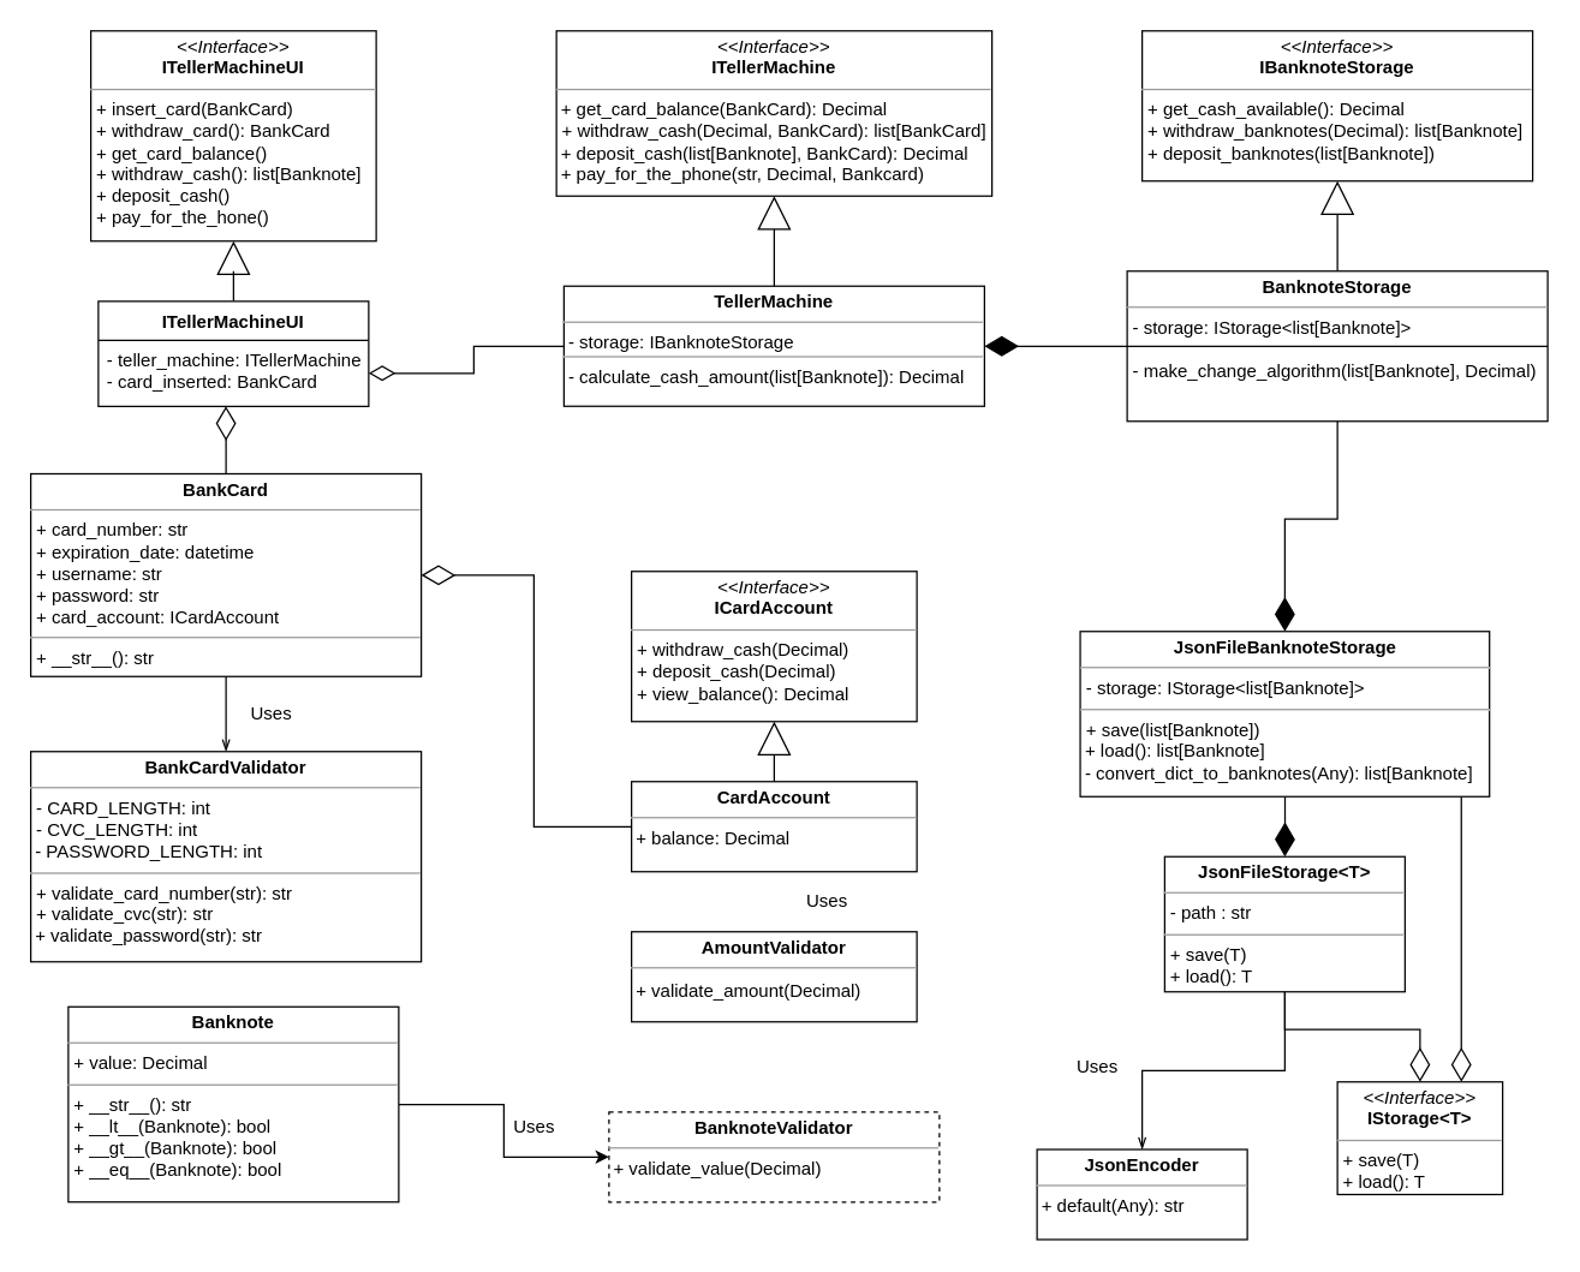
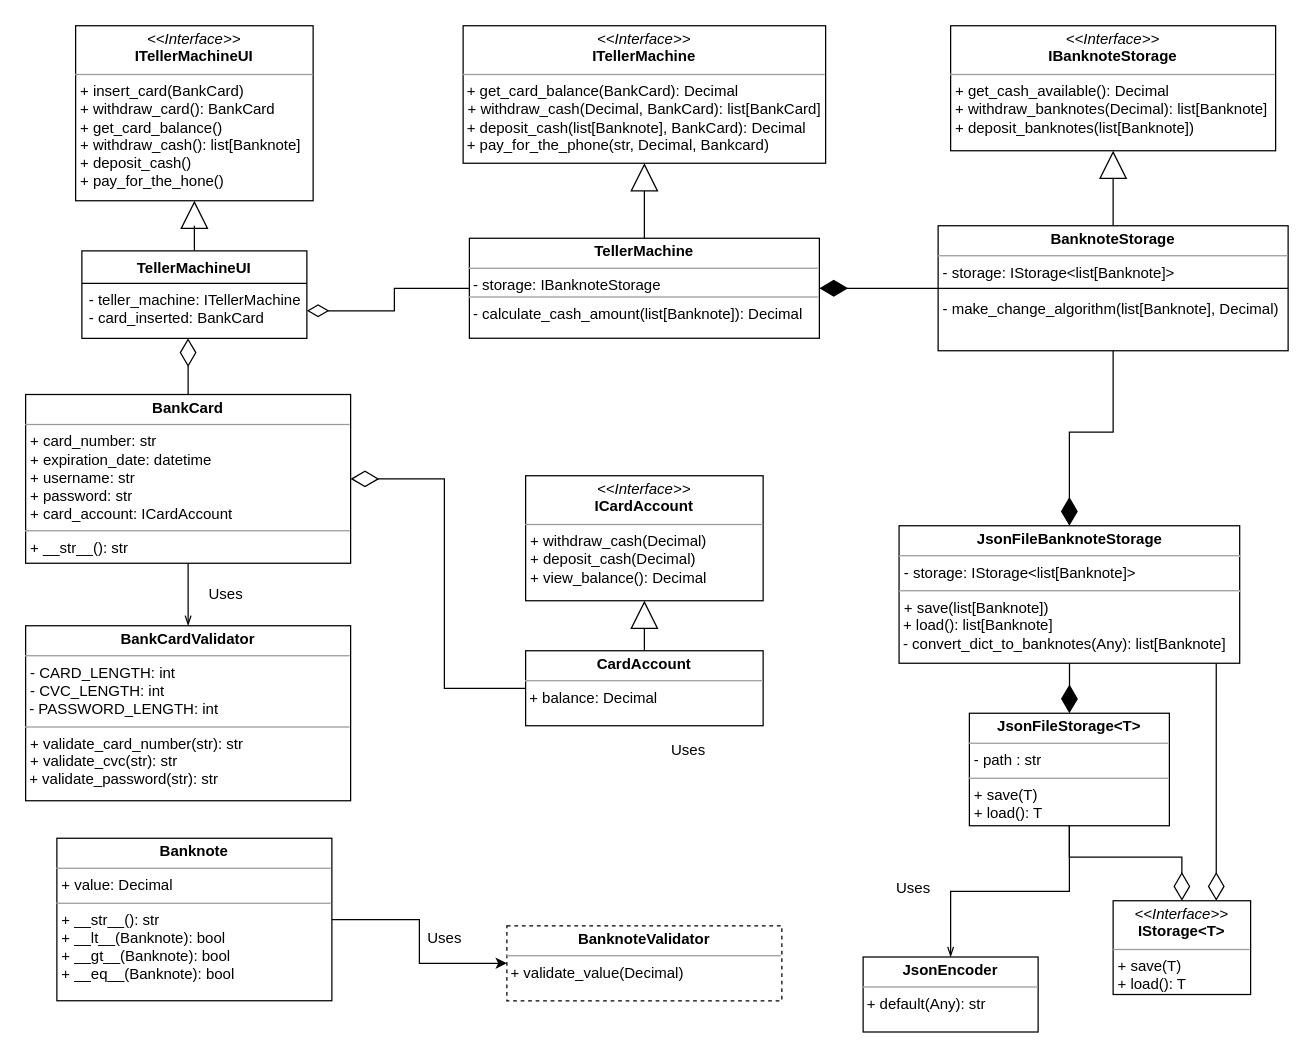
  <mxCell id="0" />
  <mxCell id="1" parent="0" />
  <mxCell id="2" value="&lt;p style=&quot;margin: 0px ; margin-top: 4px ; text-align: center&quot;&gt;&lt;i&gt;&amp;lt;&amp;lt;Interface&amp;gt;&amp;gt;&lt;/i&gt;&lt;br&gt;&lt;b&gt;&lt;span style=&quot;background-color: transparent&quot;&gt;ITellerMachineUI&lt;/span&gt;&lt;/b&gt;&lt;/p&gt;&lt;hr size=&quot;1&quot;&gt;&lt;p style=&quot;margin: 0px ; margin-left: 4px&quot;&gt;+ insert_card(BankCard) &lt;br&gt;+ withdraw_card(): BankCard&lt;/p&gt;&lt;p style=&quot;margin: 0px ; margin-left: 4px&quot;&gt;+ get_card_balance()&lt;/p&gt;&lt;p style=&quot;margin: 0px ; margin-left: 4px&quot;&gt;+ withdraw_cash(): list[Banknote]&lt;/p&gt;&lt;p style=&quot;margin: 0px ; margin-left: 4px&quot;&gt;+ deposit_cash()&lt;/p&gt;&lt;p style=&quot;margin: 0px ; margin-left: 4px&quot;&gt;+ pay_for_the_hone()&lt;br&gt;&lt;/p&gt;" style="verticalAlign=top;align=left;overflow=fill;fontSize=12;fontFamily=Helvetica;html=1;labelBackgroundColor=none;fontColor=#000000;" parent="1" vertex="1"><mxGeometry x="60" y="20" width="190" height="140" as="geometry" /></mxCell>
  <mxCell id="3" style="edgeStyle=orthogonalEdgeStyle;rounded=0;orthogonalLoop=1;jettySize=auto;html=1;entryX=0.5;entryY=1;entryDx=0;entryDy=0;fontColor=#000000;endArrow=block;endFill=0;endSize=20;" parent="1" source="4" target="2" edge="1"><mxGeometry relative="1" as="geometry" /></mxCell>
- <mxCell id="4" value="ITellerMachineUI" style="swimlane;fontStyle=1;align=center;verticalAlign=top;childLayout=stackLayout;horizontal=1;startSize=26;horizontalStack=0;resizeParent=1;resizeParentMax=0;resizeLast=0;collapsible=1;marginBottom=0;labelBackgroundColor=none;fontColor=#000000;" parent="1" vertex="1"><mxGeometry x="65" y="200" width="180" height="70" as="geometry" /></mxCell>
+ <mxCell id="4" value="TellerMachineUI" style="swimlane;fontStyle=1;align=center;verticalAlign=top;childLayout=stackLayout;horizontal=1;startSize=26;horizontalStack=0;resizeParent=1;resizeParentMax=0;resizeLast=0;collapsible=1;marginBottom=0;labelBackgroundColor=none;fontColor=#000000;" parent="1" vertex="1"><mxGeometry x="65" y="200" width="180" height="70" as="geometry" /></mxCell>
  <mxCell id="5" value="- teller_machine: ITellerMachine&#10;- card_inserted: BankCard&#10;" style="text;strokeColor=none;fillColor=none;align=left;verticalAlign=top;spacingLeft=4;spacingRight=4;overflow=hidden;rotatable=0;points=[[0,0.5],[1,0.5]];portConstraint=eastwest;labelBackgroundColor=none;fontColor=#000000;" parent="4" vertex="1"><mxGeometry y="26" width="180" height="44" as="geometry" /></mxCell>
  <mxCell id="6" value="&lt;p style=&quot;margin: 0px ; margin-top: 4px ; text-align: center&quot;&gt;&lt;i&gt;&amp;lt;&amp;lt;Interface&amp;gt;&amp;gt;&lt;/i&gt;&lt;br&gt;&lt;b&gt;ITellerMachine&lt;/b&gt;&lt;/p&gt;&lt;hr size=&quot;1&quot;&gt;&amp;nbsp;+ get_card_balance(BankCard): Decimal&lt;br&gt;&lt;p style=&quot;margin: 0px ; margin-left: 4px&quot;&gt;+ withdraw_cash(Decimal, BankCard): list[BankCard]&lt;/p&gt;&lt;div&gt;&amp;nbsp;+ deposit_cash(list[Banknote], BankCard): Decimal&lt;/div&gt;&lt;div&gt;&amp;nbsp;+ pay_for_the_phone(str, Decimal, Bankcard)&lt;br&gt;&lt;/div&gt;" style="verticalAlign=top;align=left;overflow=fill;fontSize=12;fontFamily=Helvetica;html=1;labelBackgroundColor=none;fontColor=#000000;" parent="1" vertex="1"><mxGeometry x="370" y="20" width="290" height="110" as="geometry" /></mxCell>
  <mxCell id="7" style="edgeStyle=orthogonalEdgeStyle;rounded=0;orthogonalLoop=1;jettySize=auto;html=1;entryX=1;entryY=0.5;entryDx=0;entryDy=0;fontColor=#000000;endArrow=diamondThin;endFill=0;endSize=15;" parent="1" source="9" target="5" edge="1"><mxGeometry relative="1" as="geometry" /></mxCell>
  <mxCell id="8" style="edgeStyle=orthogonalEdgeStyle;rounded=0;orthogonalLoop=1;jettySize=auto;html=1;entryX=0.5;entryY=1;entryDx=0;entryDy=0;fontColor=#000000;endArrow=block;endFill=0;endSize=20;" parent="1" source="9" target="6" edge="1"><mxGeometry relative="1" as="geometry" /></mxCell>
  <mxCell id="9" value="&lt;p style=&quot;margin: 0px ; margin-top: 4px ; text-align: center&quot;&gt;&lt;b&gt;TellerMachine&lt;/b&gt;&lt;/p&gt;&lt;hr size=&quot;1&quot;&gt;&lt;div style=&quot;height: 2px&quot;&gt;&amp;nbsp;- storage: IBanknoteStorage&lt;br&gt;&lt;/div&gt;&lt;div style=&quot;height: 2px&quot;&gt;&lt;br&gt;&lt;/div&gt;&lt;div style=&quot;height: 2px&quot;&gt;&lt;br&gt;&lt;/div&gt;&lt;div style=&quot;height: 2px&quot;&gt;&lt;br&gt;&lt;/div&gt;&lt;div style=&quot;height: 2px&quot;&gt;&lt;br&gt;&lt;/div&gt;&lt;hr size=&quot;1&quot;&gt;&lt;div style=&quot;height: 2px&quot;&gt;&amp;nbsp;- calculate_cash_amount(list[Banknote]): Decimal&lt;br&gt;&lt;/div&gt;" style="verticalAlign=top;align=left;overflow=fill;fontSize=12;fontFamily=Helvetica;html=1;labelBackgroundColor=none;fontColor=#000000;" parent="1" vertex="1"><mxGeometry x="375" y="190" width="280" height="80" as="geometry" /></mxCell>
  <mxCell id="10" value="&lt;p style=&quot;margin: 0px ; margin-top: 4px ; text-align: center&quot;&gt;&lt;i&gt;&amp;lt;&amp;lt;Interface&amp;gt;&amp;gt;&lt;/i&gt;&lt;br&gt;&lt;b&gt;IBanknoteStorage&lt;/b&gt;&lt;/p&gt;&lt;hr size=&quot;1&quot;&gt;&lt;p style=&quot;margin: 0px ; margin-left: 4px&quot;&gt;+ get_cash_available(): Decimal&lt;br&gt;+ withdraw_banknotes(Decimal): list[Banknote]&lt;/p&gt;&lt;p style=&quot;margin: 0px ; margin-left: 4px&quot;&gt;+ deposit_banknotes(list[Banknote])&lt;br&gt;&lt;/p&gt;" style="verticalAlign=top;align=left;overflow=fill;fontSize=12;fontFamily=Helvetica;html=1;labelBackgroundColor=none;fontColor=#000000;" parent="1" vertex="1"><mxGeometry x="760" y="20" width="260" height="100" as="geometry" /></mxCell>
  <mxCell id="11" style="edgeStyle=orthogonalEdgeStyle;rounded=0;orthogonalLoop=1;jettySize=auto;html=1;entryX=1;entryY=0.5;entryDx=0;entryDy=0;fontColor=#000000;endArrow=diamondThin;endFill=1;endSize=20;" parent="1" source="14" target="9" edge="1"><mxGeometry relative="1" as="geometry" /></mxCell>
  <mxCell id="12" style="edgeStyle=orthogonalEdgeStyle;rounded=0;orthogonalLoop=1;jettySize=auto;html=1;entryX=0.5;entryY=1;entryDx=0;entryDy=0;fontColor=#000000;endArrow=block;endFill=0;endSize=20;" parent="1" source="14" target="10" edge="1"><mxGeometry relative="1" as="geometry" /></mxCell>
  <mxCell id="13" style="edgeStyle=orthogonalEdgeStyle;rounded=0;orthogonalLoop=1;jettySize=auto;html=1;entryX=0.5;entryY=0;entryDx=0;entryDy=0;fontColor=#000000;endArrow=diamondThin;endFill=1;endSize=20;strokeWidth=1;" edge="1" parent="1" source="14" target="34"><mxGeometry relative="1" as="geometry" /></mxCell>
  <mxCell id="14" value="&lt;p style=&quot;margin: 0px ; margin-top: 4px ; text-align: center&quot;&gt;&lt;b&gt;BanknoteStorage&lt;/b&gt;&lt;/p&gt;&lt;hr size=&quot;1&quot;&gt;&lt;p style=&quot;margin: 0px ; margin-left: 4px&quot;&gt;- storage: IStorage&amp;lt;list[Banknote]&amp;gt;&lt;/p&gt;&lt;p style=&quot;margin: 0px ; margin-left: 4px&quot;&gt;&lt;br&gt;&lt;/p&gt;&lt;p style=&quot;margin: 0px ; margin-left: 4px&quot;&gt;- make_change_algorithm(list[Banknote], Decimal)&lt;br&gt;&lt;/p&gt;" style="verticalAlign=top;align=left;overflow=fill;fontSize=12;fontFamily=Helvetica;html=1;labelBackgroundColor=none;fontColor=#000000;" parent="1" vertex="1"><mxGeometry x="750" y="180" width="280" height="100" as="geometry" /></mxCell>
  <mxCell id="15" value="&lt;p style=&quot;margin: 0px ; margin-top: 4px ; text-align: center&quot;&gt;&lt;i&gt;&amp;lt;&amp;lt;Interface&amp;gt;&amp;gt;&lt;/i&gt;&lt;br&gt;&lt;b&gt;ICardAccount&lt;/b&gt;&lt;/p&gt;&lt;hr size=&quot;1&quot;&gt;&lt;p style=&quot;margin: 0px ; margin-left: 4px&quot;&gt;+ withdraw_cash(Decimal)&lt;br&gt;+ deposit_cash(Decimal)&lt;/p&gt;&lt;p style=&quot;margin: 0px ; margin-left: 4px&quot;&gt;+ view_balance(): Decimal&lt;br&gt;&lt;/p&gt;" style="verticalAlign=top;align=left;overflow=fill;fontSize=12;fontFamily=Helvetica;html=1;labelBackgroundColor=none;fontColor=#000000;" parent="1" vertex="1"><mxGeometry x="420" y="380" width="190" height="100" as="geometry" /></mxCell>
  <mxCell id="16" style="edgeStyle=orthogonalEdgeStyle;rounded=0;orthogonalLoop=1;jettySize=auto;html=1;exitX=0.5;exitY=0;exitDx=0;exitDy=0;entryX=0.5;entryY=1;entryDx=0;entryDy=0;fontColor=#000000;endArrow=block;endFill=0;endSize=20;" parent="1" source="18" target="15" edge="1"><mxGeometry relative="1" as="geometry" /></mxCell>
  <mxCell id="17" style="edgeStyle=orthogonalEdgeStyle;rounded=0;orthogonalLoop=1;jettySize=auto;html=1;entryX=1;entryY=0.5;entryDx=0;entryDy=0;fontColor=#000000;endArrow=diamondThin;endFill=0;endSize=20;" parent="1" source="18" target="21" edge="1"><mxGeometry relative="1" as="geometry" /></mxCell>
  <mxCell id="18" value="&lt;p style=&quot;margin: 0px ; margin-top: 4px ; text-align: center&quot;&gt;&lt;b&gt;CardAccount&lt;/b&gt;&lt;/p&gt;&lt;hr size=&quot;1&quot;&gt;&lt;div style=&quot;height: 2px&quot;&gt;&amp;nbsp;+ balance: Decimal&lt;br&gt;&lt;/div&gt;" style="verticalAlign=top;align=left;overflow=fill;fontSize=12;fontFamily=Helvetica;html=1;labelBackgroundColor=none;fontColor=#000000;" parent="1" vertex="1"><mxGeometry x="420" y="520" width="190" height="60" as="geometry" /></mxCell>
  <mxCell id="19" style="edgeStyle=orthogonalEdgeStyle;rounded=0;orthogonalLoop=1;jettySize=auto;html=1;entryX=0.472;entryY=1;entryDx=0;entryDy=0;entryPerimeter=0;fontColor=#000000;endArrow=diamondThin;endFill=0;endSize=20;" parent="1" source="21" target="5" edge="1"><mxGeometry relative="1" as="geometry" /></mxCell>
  <mxCell id="20" style="edgeStyle=orthogonalEdgeStyle;rounded=0;orthogonalLoop=1;jettySize=auto;html=1;entryX=0.5;entryY=0;entryDx=0;entryDy=0;fontColor=#000000;endArrow=openThin;endFill=0;endSize=6;strokeWidth=1;" edge="1" parent="1" source="21" target="38"><mxGeometry relative="1" as="geometry" /></mxCell>
  <mxCell id="21" value="&lt;p style=&quot;margin: 0px ; margin-top: 4px ; text-align: center&quot;&gt;&lt;b&gt;BankCard&lt;/b&gt;&lt;br&gt;&lt;/p&gt;&lt;hr size=&quot;1&quot;&gt;&lt;p style=&quot;margin: 0px ; margin-left: 4px&quot;&gt;+ card_number: str&lt;/p&gt;&lt;p style=&quot;margin: 0px ; margin-left: 4px&quot;&gt;+ expiration_date: datetime&lt;/p&gt;&lt;p style=&quot;margin: 0px ; margin-left: 4px&quot;&gt;+ username: str&lt;/p&gt;&lt;p style=&quot;margin: 0px ; margin-left: 4px&quot;&gt;+ password: str&lt;/p&gt;&lt;p style=&quot;margin: 0px ; margin-left: 4px&quot;&gt;+ card_account: ICardAccount&lt;/p&gt;&lt;hr size=&quot;1&quot;&gt;&lt;p style=&quot;margin: 0px ; margin-left: 4px&quot;&gt;+ __str__(): str&lt;/p&gt;" style="verticalAlign=top;align=left;overflow=fill;fontSize=12;fontFamily=Helvetica;html=1;labelBackgroundColor=none;fontColor=#000000;" parent="1" vertex="1"><mxGeometry x="20" y="315" width="260" height="135" as="geometry" /></mxCell>
  <mxCell id="22" style="edgeStyle=orthogonalEdgeStyle;rounded=0;orthogonalLoop=1;jettySize=auto;html=1;entryX=0;entryY=0.5;entryDx=0;entryDy=0;fontColor=#000000;" edge="1" parent="1" source="23" target="24"><mxGeometry relative="1" as="geometry" /></mxCell>
  <mxCell id="23" value="&lt;p style=&quot;margin: 0px ; margin-top: 4px ; text-align: center&quot;&gt;&lt;b&gt;Banknote&lt;/b&gt;&lt;/p&gt;&lt;hr size=&quot;1&quot;&gt;&lt;p style=&quot;margin: 0px ; margin-left: 4px&quot;&gt;+ value: Decimal&lt;br&gt;&lt;/p&gt;&lt;hr size=&quot;1&quot;&gt;&lt;p style=&quot;margin: 0px ; margin-left: 4px&quot;&gt;+ __str__(): str&lt;/p&gt;&lt;p style=&quot;margin: 0px ; margin-left: 4px&quot;&gt;+ __lt__(Banknote): bool&lt;/p&gt;&lt;p style=&quot;margin: 0px ; margin-left: 4px&quot;&gt;+ __gt__(Banknote): bool&lt;/p&gt;&lt;p style=&quot;margin: 0px ; margin-left: 4px&quot;&gt;+ __eq__(Banknote): bool&lt;br&gt;&lt;/p&gt;" style="verticalAlign=top;align=left;overflow=fill;fontSize=12;fontFamily=Helvetica;html=1;labelBackgroundColor=none;fontColor=#000000;" parent="1" vertex="1"><mxGeometry x="45" y="670" width="220" height="130" as="geometry" /></mxCell>
  <mxCell id="24" value="&lt;p style=&quot;margin: 0px ; margin-top: 4px ; text-align: center&quot;&gt;&lt;b&gt;BanknoteValidator&lt;/b&gt;&lt;br&gt;&lt;/p&gt;&lt;hr size=&quot;1&quot;&gt;&lt;div style=&quot;height: 2px&quot;&gt;&amp;nbsp;+ validate_value(Decimal)&lt;br&gt;&lt;/div&gt;" style="verticalAlign=top;align=left;overflow=fill;fontSize=12;fontFamily=Helvetica;html=1;dashed=1;" vertex="1" parent="1"><mxGeometry x="405" y="740" width="220" height="60" as="geometry" /></mxCell>
  <mxCell id="25" value="&lt;div&gt;Uses&lt;/div&gt;" style="text;html=1;align=center;verticalAlign=middle;resizable=0;points=[];autosize=1;strokeColor=none;fillColor=none;fontColor=#000000;" vertex="1" parent="1"><mxGeometry x="335" y="740" width="40" height="20" as="geometry" /></mxCell>
  <mxCell id="26" value="&lt;p style=&quot;margin: 0px ; margin-top: 4px ; text-align: center&quot;&gt;&lt;i&gt;&amp;lt;&amp;lt;Interface&amp;gt;&amp;gt;&lt;/i&gt;&lt;br&gt;&lt;b&gt;IStorage&amp;lt;T&amp;gt;&lt;/b&gt;&lt;/p&gt;&lt;hr size=&quot;1&quot;&gt;&lt;p style=&quot;margin: 0px ; margin-left: 4px&quot;&gt;+ save(T)&lt;br&gt;+ load(): T&lt;br&gt;&lt;/p&gt;" style="verticalAlign=top;align=left;overflow=fill;fontSize=12;fontFamily=Helvetica;html=1;labelBackgroundColor=none;fontColor=#000000;" vertex="1" parent="1"><mxGeometry x="890" y="720" width="110" height="75" as="geometry" /></mxCell>
  <mxCell id="27" style="edgeStyle=orthogonalEdgeStyle;rounded=0;orthogonalLoop=1;jettySize=auto;html=1;entryX=0.5;entryY=0;entryDx=0;entryDy=0;fontColor=#000000;endArrow=diamondThin;endFill=0;endSize=20;" edge="1" parent="1" source="29" target="26"><mxGeometry relative="1" as="geometry" /></mxCell>
  <mxCell id="28" style="edgeStyle=orthogonalEdgeStyle;rounded=0;orthogonalLoop=1;jettySize=auto;html=1;fontColor=#000000;endArrow=openThin;endFill=0;endSize=6;strokeWidth=1;" edge="1" parent="1" source="29" target="30"><mxGeometry relative="1" as="geometry" /></mxCell>
  <mxCell id="29" value="&lt;p style=&quot;margin: 0px ; margin-top: 4px ; text-align: center&quot;&gt;&lt;b&gt;JsonFileStorage&amp;lt;T&amp;gt;&lt;/b&gt;&lt;br&gt;&lt;/p&gt;&lt;hr size=&quot;1&quot;&gt;&lt;p style=&quot;margin: 0px ; margin-left: 4px&quot;&gt;- path : str&lt;br&gt;&lt;/p&gt;&lt;hr size=&quot;1&quot;&gt;&lt;p style=&quot;margin: 0px ; margin-left: 4px&quot;&gt;+ save(T)&lt;/p&gt;&lt;p style=&quot;margin: 0px ; margin-left: 4px&quot;&gt;+ load(): T&lt;br&gt;&lt;/p&gt;" style="verticalAlign=top;align=left;overflow=fill;fontSize=12;fontFamily=Helvetica;html=1;labelBackgroundColor=none;fontColor=#000000;" vertex="1" parent="1"><mxGeometry x="775" y="570" width="160" height="90" as="geometry" /></mxCell>
  <mxCell id="30" value="&lt;p style=&quot;margin: 0px ; margin-top: 4px ; text-align: center&quot;&gt;&lt;b&gt;JsonEncoder&lt;/b&gt;&lt;/p&gt;&lt;hr size=&quot;1&quot;&gt;&lt;div style=&quot;height: 2px&quot;&gt;&amp;nbsp;+ default(Any): str&lt;br&gt;&lt;/div&gt;" style="verticalAlign=top;align=left;overflow=fill;fontSize=12;fontFamily=Helvetica;html=1;labelBackgroundColor=none;fontColor=#000000;" vertex="1" parent="1"><mxGeometry x="690" y="765" width="140" height="60" as="geometry" /></mxCell>
  <mxCell id="31" value="Uses" style="text;html=1;align=center;verticalAlign=middle;resizable=0;points=[];autosize=1;strokeColor=none;fillColor=none;fontColor=#000000;" vertex="1" parent="1"><mxGeometry x="710" y="700" width="40" height="20" as="geometry" /></mxCell>
  <mxCell id="32" style="edgeStyle=orthogonalEdgeStyle;rounded=0;orthogonalLoop=1;jettySize=auto;html=1;fontColor=#000000;endArrow=diamondThin;endFill=1;endSize=20;strokeWidth=1;" edge="1" parent="1" source="34" target="29"><mxGeometry relative="1" as="geometry" /></mxCell>
  <mxCell id="33" style="edgeStyle=orthogonalEdgeStyle;rounded=0;orthogonalLoop=1;jettySize=auto;html=1;entryX=0.75;entryY=0;entryDx=0;entryDy=0;fontColor=#000000;endArrow=diamondThin;endFill=0;endSize=20;strokeWidth=1;" edge="1" parent="1" source="34" target="26"><mxGeometry relative="1" as="geometry"><Array as="points"><mxPoint x="973" y="495" /></Array></mxGeometry></mxCell>
  <mxCell id="34" value="&lt;p style=&quot;margin: 0px ; margin-top: 4px ; text-align: center&quot;&gt;&lt;b&gt;JsonFileBanknoteStorage&lt;/b&gt;&lt;/p&gt;&lt;hr size=&quot;1&quot;&gt;&lt;p style=&quot;margin: 0px ; margin-left: 4px&quot;&gt;- storage: IStorage&amp;lt;list[Banknote]&amp;gt; &lt;br&gt;&lt;/p&gt;&lt;hr size=&quot;1&quot;&gt;&lt;p style=&quot;margin: 0px ; margin-left: 4px&quot;&gt;+ save(list[Banknote])&lt;/p&gt;&lt;div&gt;&amp;nbsp;+ load(): list[Banknote]&lt;/div&gt;&lt;div&gt;&amp;nbsp;- convert_dict_to_banknotes(Any): list[Banknote]&lt;/div&gt;" style="verticalAlign=top;align=left;overflow=fill;fontSize=12;fontFamily=Helvetica;html=1;labelBackgroundColor=none;fontColor=#000000;" vertex="1" parent="1"><mxGeometry x="718.75" y="420" width="272.5" height="110" as="geometry" /></mxCell>
  <mxCell id="35" value="" style="line;strokeWidth=1;fillColor=none;align=left;verticalAlign=middle;spacingTop=-1;spacingLeft=3;spacingRight=3;rotatable=0;labelPosition=right;points=[];portConstraint=eastwest;labelBackgroundColor=none;fontColor=#000000;" vertex="1" parent="1"><mxGeometry x="750" y="226" width="280" height="8" as="geometry" /></mxCell>
- <mxCell id="36" value="&lt;p style=&quot;margin: 0px ; margin-top: 4px ; text-align: center&quot;&gt;&lt;b&gt;AmountValidator&lt;/b&gt;&lt;/p&gt;&lt;hr size=&quot;1&quot;&gt;&lt;div style=&quot;height: 2px&quot;&gt;&lt;/div&gt;&amp;nbsp;+ validate_amount(Decimal)" style="verticalAlign=top;align=left;overflow=fill;fontSize=12;fontFamily=Helvetica;html=1;labelBackgroundColor=none;fontColor=#000000;" vertex="1" parent="1"><mxGeometry x="420" y="620" width="190" height="60" as="geometry" /></mxCell>
  <mxCell id="37" value="&lt;div&gt;Uses&lt;/div&gt;" style="text;html=1;align=center;verticalAlign=middle;resizable=0;points=[];autosize=1;strokeColor=none;fillColor=none;fontColor=#000000;" vertex="1" parent="1"><mxGeometry x="530" y="590" width="40" height="20" as="geometry" /></mxCell>
  <mxCell id="38" value="&lt;p style=&quot;margin: 0px ; margin-top: 4px ; text-align: center&quot;&gt;&lt;b&gt;BankCardValidator&lt;/b&gt;&lt;/p&gt;&lt;hr size=&quot;1&quot;&gt;&lt;p style=&quot;margin: 0px ; margin-left: 4px&quot;&gt;- CARD_LENGTH: int&lt;/p&gt;&lt;p style=&quot;margin: 0px ; margin-left: 4px&quot;&gt;- CVC_LENGTH: int&lt;/p&gt;&amp;nbsp;- PASSWORD_LENGTH: int&lt;hr size=&quot;1&quot;&gt;&lt;p style=&quot;margin: 0px ; margin-left: 4px&quot;&gt;+ validate_card_number(str): str&lt;/p&gt;&lt;p style=&quot;margin: 0px ; margin-left: 4px&quot;&gt;+ validate_cvc(str): str&lt;/p&gt;&amp;nbsp;+ validate_password(str): str " style="verticalAlign=top;align=left;overflow=fill;fontSize=12;fontFamily=Helvetica;html=1;labelBackgroundColor=none;fontColor=#000000;" vertex="1" parent="1"><mxGeometry x="20" y="500" width="260" height="140" as="geometry" /></mxCell>
  <mxCell id="39" value="&lt;div&gt;Uses&lt;/div&gt;" style="text;html=1;align=center;verticalAlign=middle;resizable=0;points=[];autosize=1;strokeColor=none;fillColor=none;fontColor=#000000;" vertex="1" parent="1"><mxGeometry x="160" y="465" width="40" height="20" as="geometry" /></mxCell>
